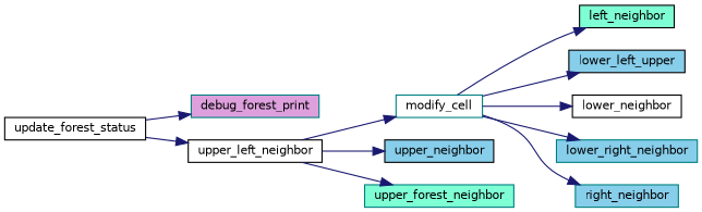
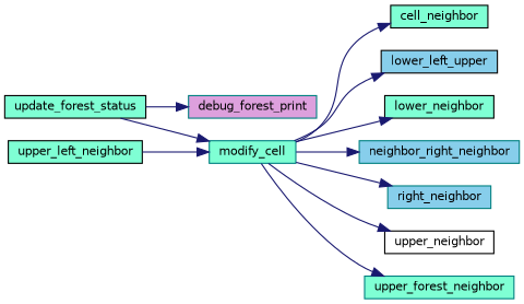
  digraph {
    rankdir=LR
    node [color=black fillcolor=skyblue fontname=Helvetica fontsize=10 shape=record style=filled]
    edge [color=midnightblue fontname=Helvetica fontsize=10 labelfontname=Helvetica labelfontsize=10 style=solid]
-   n1 [fillcolor=white fontcolor=black height=0.2 label=update_forest_status width=0.4]
+   n1 [fillcolor=aquamarine fontcolor=black height=0.2 label=update_forest_status width=0.4]
    n2 [color=teal fillcolor=plum height=0.2 label=debug_forest_print width=0.4]
-   n3 [color=teal fillcolor=white height=0.2 label=modify_cell width=0.4]
-   n4 [fillcolor=aquamarine height=0.2 label=left_neighbor width=0.4]
+   n3 [color=teal fillcolor=aquamarine height=0.2 label=modify_cell width=0.4]
+   n4 [fillcolor=aquamarine height=0.2 label=cell_neighbor width=0.4]
    n5 [height=0.2 label=lower_left_upper width=0.4]
-   n6 [fillcolor=white height=0.2 label=lower_neighbor width=0.4]
-   n7 [color=teal height=0.2 label=lower_right_neighbor width=0.4]
+   n6 [fillcolor=aquamarine height=0.2 label=lower_neighbor width=0.4]
+   n7 [color=teal height=0.2 label=neighbor_right_neighbor width=0.4]
    n8 [color=teal height=0.2 label=right_neighbor width=0.4]
-   n9 [height=0.2 label=upper_neighbor width=0.4]
+   n9 [fillcolor=white height=0.2 label=upper_neighbor width=0.4]
    n10 [color=teal fillcolor=aquamarine height=0.2 label=upper_forest_neighbor width=0.4]
-   n11 [fillcolor=white height=0.2 label=upper_left_neighbor width=0.4]
+   n11 [fillcolor=aquamarine height=0.2 label=upper_left_neighbor width=0.4]
    n1 -> n2
-   n1 -> n11
+   n1 -> n3
    n3 -> n4
    n3 -> n5
    n3 -> n6
    n3 -> n7
    n3 -> n8
-   n11 -> n9
-   n11 -> n10
+   n3 -> n9
+   n3 -> n10
    n11 -> n3
  }
